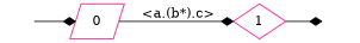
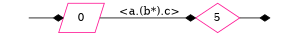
  digraph {
    rankdir=LR
    vcsn_context="lao_ratexpset<lal_char(abc)_b>"
    node [shape=none]
    edge [arrowhead=diamond]
    I0 [height=0 style=invis width=0]
    F1 [height=0 style=invis width=0]
    0 [shape=parallelogram color=deeppink]
-   1 [shape=diamond color=deeppink]
+   1 [shape=diamond color=deeppink label=5]
    subgraph sub_1 {
      I0
      F1
    }
    subgraph sub_2 {
      0
      1
    }
    I0 -> 0
    0 -> 1 [label="<a.(b*).c>"]
    1 -> F1
  }
